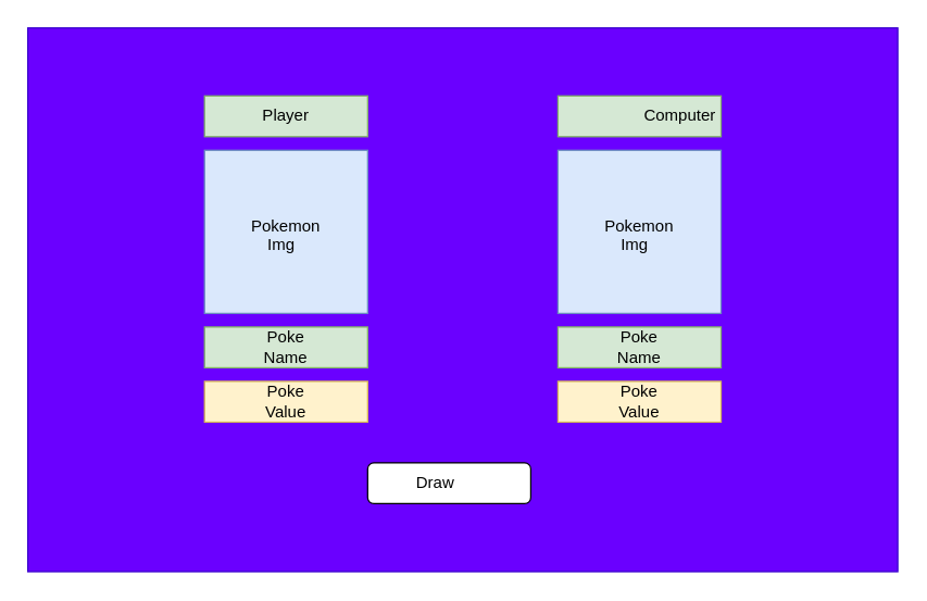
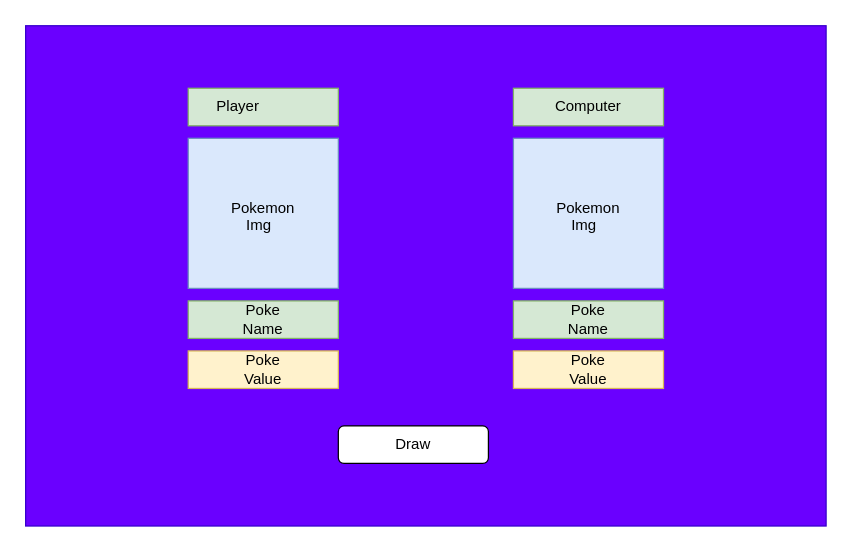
  <mxCell id="0" />
  <mxCell id="1" parent="0" />
  <mxCell id="2" value="" style="rounded=0;whiteSpace=wrap;html=1;fillColor=#6a00ff;strokeColor=#3700CC;fontColor=#ffffff;" vertex="1" parent="1"><mxGeometry x="20" y="20" width="640" height="400" as="geometry" /></mxCell>
  <mxCell id="3" value="&lt;br&gt;&lt;br&gt;" style="rounded=0;whiteSpace=wrap;html=1;fillColor=#dae8fc;strokeColor=#6c8ebf;" vertex="1" parent="1"><mxGeometry x="150" y="110" width="120" height="120" as="geometry" /></mxCell>
  <mxCell id="4" value="" style="rounded=0;whiteSpace=wrap;html=1;fillColor=#dae8fc;strokeColor=#6c8ebf;" vertex="1" parent="1"><mxGeometry x="410" y="110" width="120" height="120" as="geometry" /></mxCell>
  <mxCell id="5" value="" style="rounded=0;whiteSpace=wrap;html=1;fillColor=#d5e8d4;strokeColor=#82b366;" vertex="1" parent="1"><mxGeometry x="150" y="240" width="120" height="30" as="geometry" /></mxCell>
  <mxCell id="6" value="" style="rounded=0;whiteSpace=wrap;html=1;fillColor=#fff2cc;strokeColor=#d6b656;" vertex="1" parent="1"><mxGeometry x="150" y="280" width="120" height="30" as="geometry" /></mxCell>
  <mxCell id="7" value="" style="rounded=0;whiteSpace=wrap;html=1;fillColor=#d5e8d4;strokeColor=#82b366;" vertex="1" parent="1"><mxGeometry x="410" y="240" width="120" height="30" as="geometry" /></mxCell>
  <mxCell id="8" value="" style="rounded=0;whiteSpace=wrap;html=1;fillColor=#fff2cc;strokeColor=#d6b656;" vertex="1" parent="1"><mxGeometry x="410" y="280" width="120" height="30" as="geometry" /></mxCell>
  <mxCell id="9" value="" style="rounded=1;whiteSpace=wrap;html=1;" vertex="1" parent="1"><mxGeometry x="270" y="340" width="120" height="30" as="geometry" /></mxCell>
  <mxCell id="10" value="&lt;div&gt;Pokemon Img&lt;span style=&quot;white-space: pre&quot;&gt;&#09;&lt;/span&gt;&lt;/div&gt;&lt;br&gt;" style="text;html=1;strokeColor=none;fillColor=none;align=center;verticalAlign=middle;whiteSpace=wrap;rounded=0;" vertex="1" parent="1"><mxGeometry x="185" y="170" width="50" height="20" as="geometry" /></mxCell>
  <mxCell id="11" value="&lt;div&gt;Pokemon Img&lt;span style=&quot;white-space: pre&quot;&gt;&#09;&lt;/span&gt;&lt;/div&gt;&lt;br&gt;" style="text;html=1;strokeColor=none;fillColor=none;align=center;verticalAlign=middle;whiteSpace=wrap;rounded=0;" vertex="1" parent="1"><mxGeometry x="445" y="170" width="50" height="20" as="geometry" /></mxCell>
  <mxCell id="12" value="Poke Name" style="text;html=1;strokeColor=none;fillColor=none;align=center;verticalAlign=middle;whiteSpace=wrap;rounded=0;" vertex="1" parent="1"><mxGeometry x="190" y="245" width="40" height="20" as="geometry" /></mxCell>
  <mxCell id="13" value="Poke Name" style="text;html=1;strokeColor=none;fillColor=none;align=center;verticalAlign=middle;whiteSpace=wrap;rounded=0;" vertex="1" parent="1"><mxGeometry x="450" y="245" width="40" height="20" as="geometry" /></mxCell>
  <mxCell id="14" value="Poke Value" style="text;html=1;strokeColor=none;fillColor=none;align=center;verticalAlign=middle;whiteSpace=wrap;rounded=0;" vertex="1" parent="1"><mxGeometry x="190" y="285" width="40" height="20" as="geometry" /></mxCell>
  <mxCell id="15" value="Poke Value" style="text;html=1;strokeColor=none;fillColor=none;align=center;verticalAlign=middle;whiteSpace=wrap;rounded=0;" vertex="1" parent="1"><mxGeometry x="450" y="285" width="40" height="20" as="geometry" /></mxCell>
- <mxCell id="16" value="Draw" style="text;html=1;strokeColor=none;fillColor=none;align=center;verticalAlign=middle;whiteSpace=wrap;rounded=0;" vertex="1" parent="1"><mxGeometry x="300" y="345" width="40" height="20" as="geometry" /></mxCell>
+ <mxCell id="16" value="Draw" style="text;html=1;strokeColor=none;fillColor=none;align=center;verticalAlign=middle;whiteSpace=wrap;rounded=0;" vertex="1" parent="1"><mxGeometry x="310" y="345" width="40" height="20" as="geometry" /></mxCell>
  <mxCell id="17" value="" style="rounded=0;whiteSpace=wrap;html=1;fillColor=#d5e8d4;strokeColor=#82b366;" vertex="1" parent="1"><mxGeometry x="150" y="70" width="120" height="30" as="geometry" /></mxCell>
- <mxCell id="18" value="Player" style="text;html=1;strokeColor=none;fillColor=none;align=center;verticalAlign=middle;whiteSpace=wrap;rounded=0;" vertex="1" parent="1"><mxGeometry x="190" y="75" width="40" height="20" as="geometry" /></mxCell>
+ <mxCell id="18" value="Player" style="text;html=1;strokeColor=none;fillColor=none;align=center;verticalAlign=middle;whiteSpace=wrap;rounded=0;" vertex="1" parent="1"><mxGeometry x="170" y="75" width="40" height="20" as="geometry" /></mxCell>
  <mxCell id="19" value="" style="rounded=0;whiteSpace=wrap;html=1;fillColor=#d5e8d4;strokeColor=#82b366;" vertex="1" parent="1"><mxGeometry x="410" y="70" width="120" height="30" as="geometry" /></mxCell>
- <mxCell id="20" value="Computer" style="text;html=1;strokeColor=none;fillColor=none;align=center;verticalAlign=middle;whiteSpace=wrap;rounded=0;" vertex="1" parent="1"><mxGeometry x="480" y="75" width="40" height="20" as="geometry" /></mxCell>
+ <mxCell id="20" value="Computer" style="text;html=1;strokeColor=none;fillColor=none;align=center;verticalAlign=middle;whiteSpace=wrap;rounded=0;" vertex="1" parent="1"><mxGeometry x="450" y="75" width="40" height="20" as="geometry" /></mxCell>
